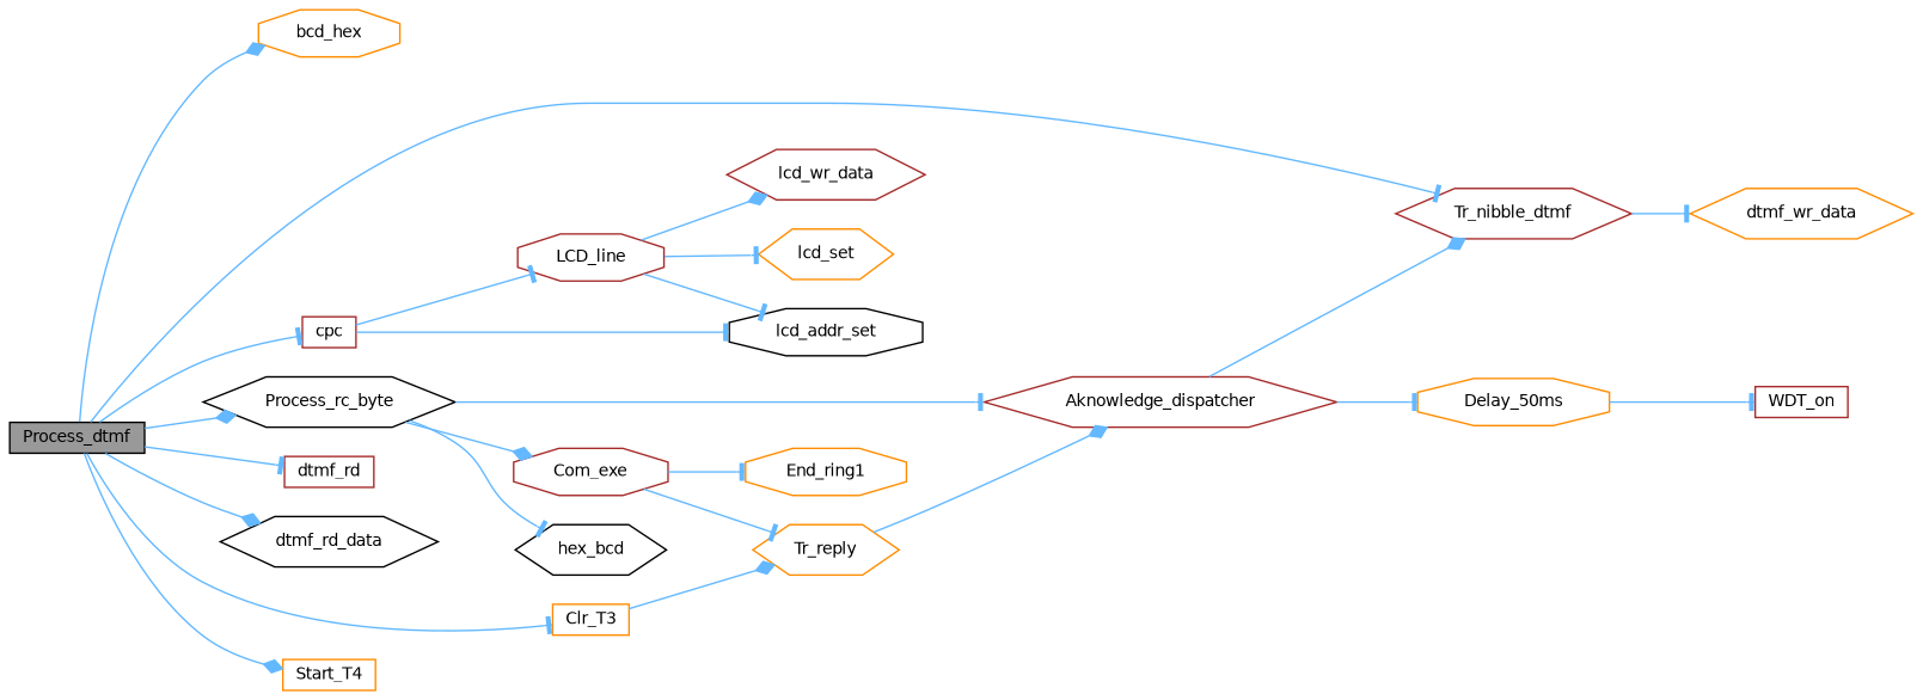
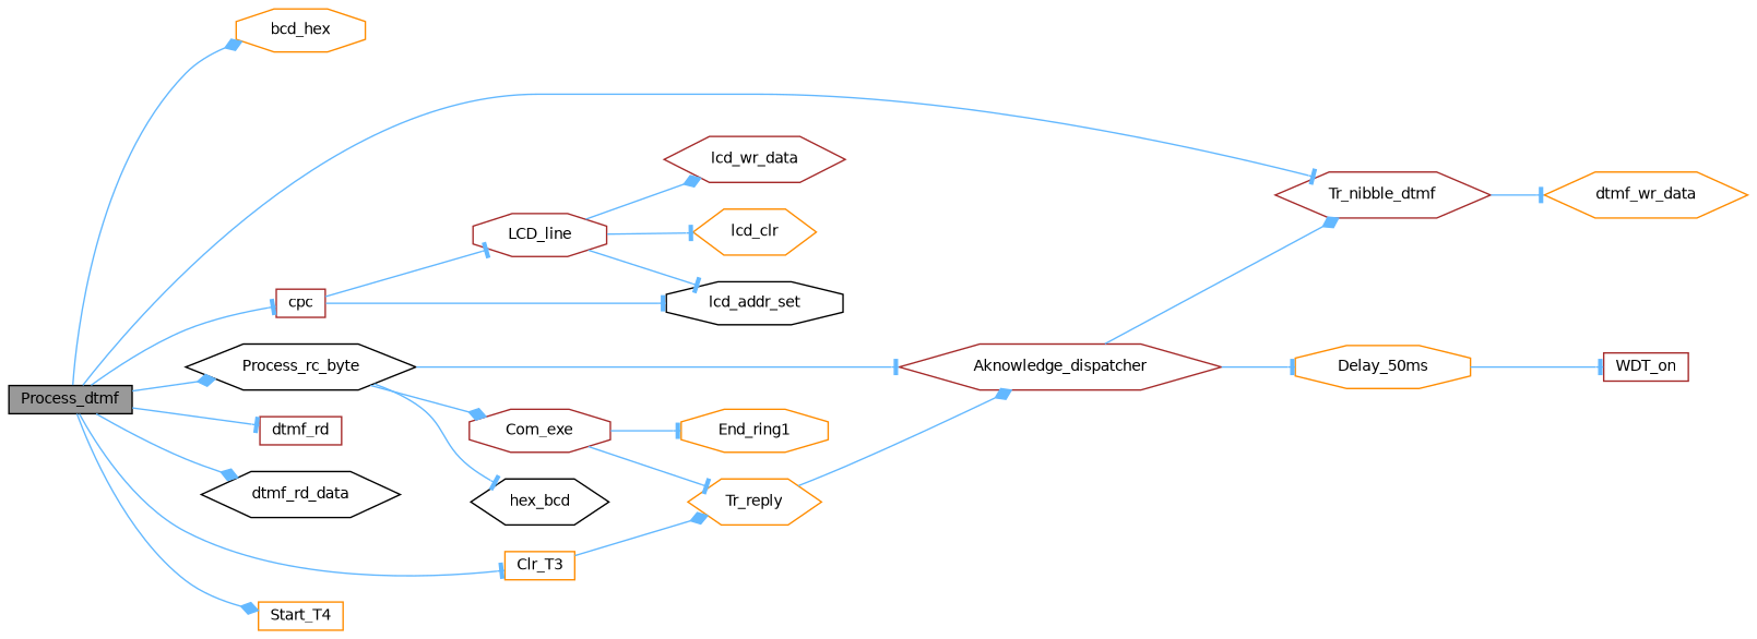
  digraph {
    rankdir=LR
    node [color=darkorange fillcolor=white fontname=Helvetica fontsize=10 shape=hexagon style=filled]
    edge [arrowhead=tee color=steelblue1 fontname=Helvetica fontsize=10 labelfontname=Helvetica labelfontsize=10 style=solid]
    n1 [color=black fillcolor=grey60 fontcolor=black height=0.2 label=Process_dtmf shape=box width=0.4]
    n2 [height=0.2 label=bcd_hex shape=octagon width=0.4]
    n3 [height=0.2 label=Clr_T3 shape=box width=0.4]
    n4 [color=brown height=0.2 label=Tr_nibble_dtmf width=0.4]
    n5 [color=brown height=0.2 label=cpc shape=box width=0.4]
    n6 [color=brown height=0.2 label=dtmf_rd shape=box width=0.4]
    n7 [color=black height=0.2 label=dtmf_rd_data width=0.4]
    n8 [color=black height=0.2 label=Process_rc_byte width=0.4]
    n9 [height=0.2 label=Start_T4 shape=box width=0.4]
    n10 [height=0.2 label=Tr_reply width=0.4]
    n11 [height=0.2 label=dtmf_wr_data width=0.4]
    n12 [color=black height=0.2 label=lcd_addr_set shape=octagon width=0.4]
    n13 [color=brown height=0.2 label=LCD_line shape=octagon width=0.4]
    n14 [color=black height=0.2 label=hex_bcd width=0.4]
    n15 [color=brown height=0.2 label=Aknowledge_dispatcher width=0.4]
    n16 [color=brown height=0.2 label=Com_exe shape=octagon width=0.4]
    n17 [height=0.2 label=Delay_50ms shape=octagon width=0.4]
    n18 [color=brown height=0.2 label=WDT_on shape=box width=0.4]
-   n19 [height=0.2 label=lcd_set width=0.4]
+   n19 [height=0.2 label=lcd_clr width=0.4]
    n20 [color=brown height=0.2 label=lcd_wr_data width=0.4]
    n21 [height=0.2 label=End_ring1 shape=octagon width=0.4]
    n1 -> n2 [arrowhead=diamond]
    n1 -> n3
    n1 -> n4
    n1 -> n5
    n1 -> n6
    n1 -> n7 [arrowhead=diamond]
    n1 -> n8 [arrowhead=diamond]
    n1 -> n9 [arrowhead=diamond]
    n3 -> n10 [arrowhead=diamond]
    n4 -> n11
    n5 -> n12
    n5 -> n13
    n8 -> n14
    n8 -> n15
    n8 -> n16 [arrowhead=diamond]
    n10 -> n15 [arrowhead=diamond]
    n13 -> n12
    n13 -> n19
    n13 -> n20 [arrowhead=diamond]
    n15 -> n4 [arrowhead=diamond]
    n15 -> n17
    n16 -> n10
    n16 -> n21
    n17 -> n18
  }
